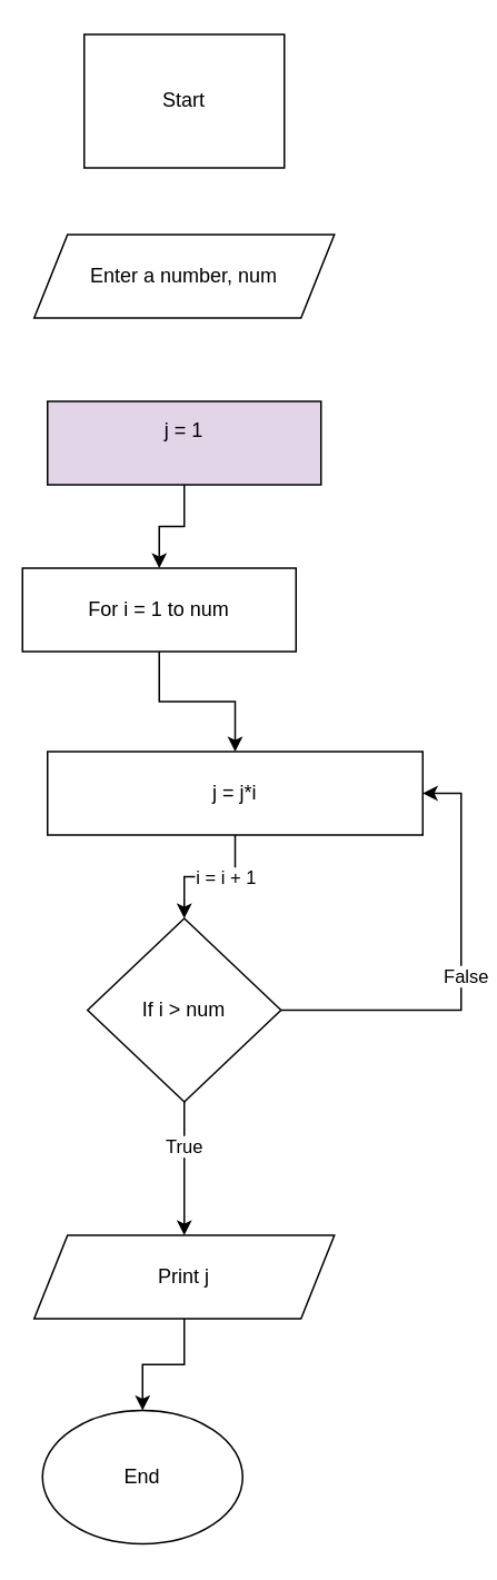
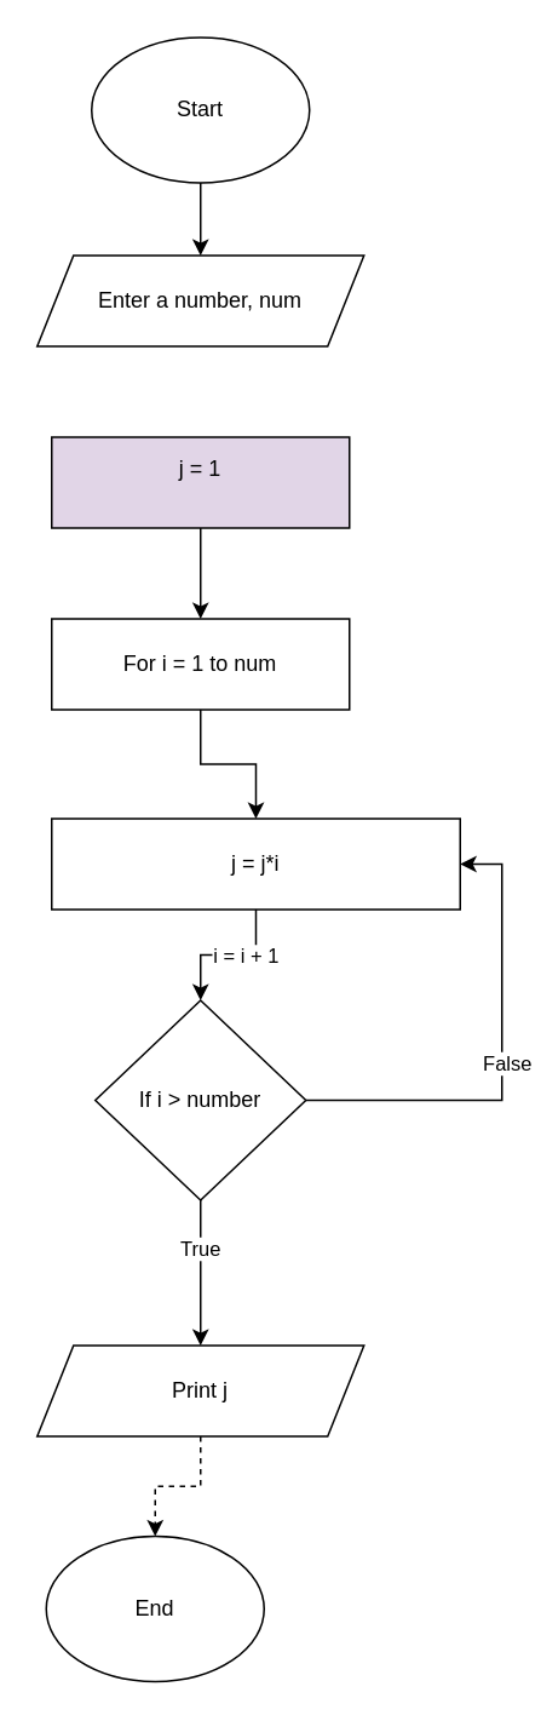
  <mxCell id="0" />
  <mxCell id="1" parent="0" />
  <mxCell id="2" value="Enter a number, num" style="shape=parallelogram;perimeter=parallelogramPerimeter;whiteSpace=wrap;html=1;fixedSize=1;" vertex="1" parent="1"><mxGeometry x="20" y="140" width="180" height="50" as="geometry" /></mxCell>
- <mxCell id="4" value="Start" style="whiteSpace=wrap;html=1;rounded=0;" vertex="1" parent="1"><mxGeometry x="50" y="20" width="120" height="80" as="geometry" /></mxCell>
+ <mxCell id="3" style="edgeStyle=orthogonalEdgeStyle;rounded=0;orthogonalLoop=1;jettySize=auto;html=1;entryX=0.5;entryY=0;entryDx=0;entryDy=0;" edge="1" parent="1" source="4" target="2"><mxGeometry relative="1" as="geometry" /></mxCell>
+ <mxCell id="4" value="Start" style="ellipse;whiteSpace=wrap;html=1;" vertex="1" parent="1"><mxGeometry x="50" y="20" width="120" height="80" as="geometry" /></mxCell>
  <mxCell id="5" style="edgeStyle=orthogonalEdgeStyle;rounded=0;orthogonalLoop=1;jettySize=auto;html=1;entryX=0.5;entryY=0;entryDx=0;entryDy=0;" edge="1" parent="1" source="6" target="11"><mxGeometry relative="1" as="geometry" /></mxCell>
- <mxCell id="6" value="For i = 1 to num" style="rounded=0;whiteSpace=wrap;html=1;" vertex="1" parent="1"><mxGeometry x="13" y="340" width="164" height="50" as="geometry" /></mxCell>
+ <mxCell id="6" value="For i = 1 to num" style="rounded=0;whiteSpace=wrap;html=1;" vertex="1" parent="1"><mxGeometry x="28" y="340" width="164" height="50" as="geometry" /></mxCell>
  <mxCell id="7" style="edgeStyle=orthogonalEdgeStyle;rounded=0;orthogonalLoop=1;jettySize=auto;html=1;" edge="1" parent="1" source="8" target="6"><mxGeometry relative="1" as="geometry" /></mxCell>
  <mxCell id="8" value="j = 1&lt;div&gt;&lt;br&gt;&lt;/div&gt;" style="rounded=0;whiteSpace=wrap;html=1;fillColor=#e1d5e7;" vertex="1" parent="1"><mxGeometry x="28" y="240" width="164" height="50" as="geometry" /></mxCell>
  <mxCell id="9" style="edgeStyle=orthogonalEdgeStyle;rounded=0;orthogonalLoop=1;jettySize=auto;html=1;entryX=0.5;entryY=0;entryDx=0;entryDy=0;" edge="1" parent="1" source="11" target="16"><mxGeometry relative="1" as="geometry" /></mxCell>
  <mxCell id="10" value="i = i + 1" style="edgeLabel;html=1;align=center;verticalAlign=middle;resizable=0;points=[];" vertex="1" connectable="0" parent="9"><mxGeometry x="-0.221" relative="1" as="geometry"><mxPoint as="offset" /></mxGeometry></mxCell>
  <mxCell id="11" value="j = j*i" style="rounded=0;whiteSpace=wrap;html=1;" vertex="1" parent="1"><mxGeometry x="28" y="450" width="225" height="50" as="geometry" /></mxCell>
  <mxCell id="12" style="edgeStyle=orthogonalEdgeStyle;rounded=0;orthogonalLoop=1;jettySize=auto;html=1;entryX=1;entryY=0.5;entryDx=0;entryDy=0;" edge="1" parent="1" source="16" target="11"><mxGeometry relative="1" as="geometry"><Array as="points"><mxPoint x="276" y="605" /><mxPoint x="276" y="475" /></Array></mxGeometry></mxCell>
  <mxCell id="13" value="False" style="edgeLabel;html=1;align=center;verticalAlign=middle;resizable=0;points=[];" vertex="1" connectable="0" parent="12"><mxGeometry x="-0.01" y="-2" relative="1" as="geometry"><mxPoint as="offset" /></mxGeometry></mxCell>
  <mxCell id="14" style="edgeStyle=orthogonalEdgeStyle;rounded=0;orthogonalLoop=1;jettySize=auto;html=1;entryX=0.5;entryY=0;entryDx=0;entryDy=0;" edge="1" parent="1" source="16" target="19"><mxGeometry relative="1" as="geometry" /></mxCell>
  <mxCell id="15" value="True" style="edgeLabel;html=1;align=center;verticalAlign=middle;resizable=0;points=[];" vertex="1" connectable="0" parent="14"><mxGeometry x="-0.342" y="-1" relative="1" as="geometry"><mxPoint as="offset" /></mxGeometry></mxCell>
- <mxCell id="16" value="If i &amp;gt; num" style="rhombus;whiteSpace=wrap;html=1;" vertex="1" parent="1"><mxGeometry x="52" y="550" width="116" height="110" as="geometry" /></mxCell>
+ <mxCell id="16" value="If i &amp;gt; number" style="rhombus;whiteSpace=wrap;html=1;" vertex="1" parent="1"><mxGeometry x="52" y="550" width="116" height="110" as="geometry" /></mxCell>
  <mxCell id="17" value="End" style="ellipse;whiteSpace=wrap;html=1;" vertex="1" parent="1"><mxGeometry x="25" y="845" width="120" height="80" as="geometry" /></mxCell>
- <mxCell id="18" style="edgeStyle=orthogonalEdgeStyle;rounded=0;orthogonalLoop=1;jettySize=auto;html=1;entryX=0.5;entryY=0;entryDx=0;entryDy=0;" edge="1" parent="1" source="19" target="17"><mxGeometry relative="1" as="geometry" /></mxCell>
+ <mxCell id="18" style="edgeStyle=orthogonalEdgeStyle;rounded=0;orthogonalLoop=1;jettySize=auto;html=1;entryX=0.5;entryY=0;entryDx=0;entryDy=0;dashed=1;" edge="1" parent="1" source="19" target="17"><mxGeometry relative="1" as="geometry" /></mxCell>
  <mxCell id="19" value="Print j" style="shape=parallelogram;perimeter=parallelogramPerimeter;whiteSpace=wrap;html=1;fixedSize=1;" vertex="1" parent="1"><mxGeometry x="20" y="740" width="180" height="50" as="geometry" /></mxCell>
